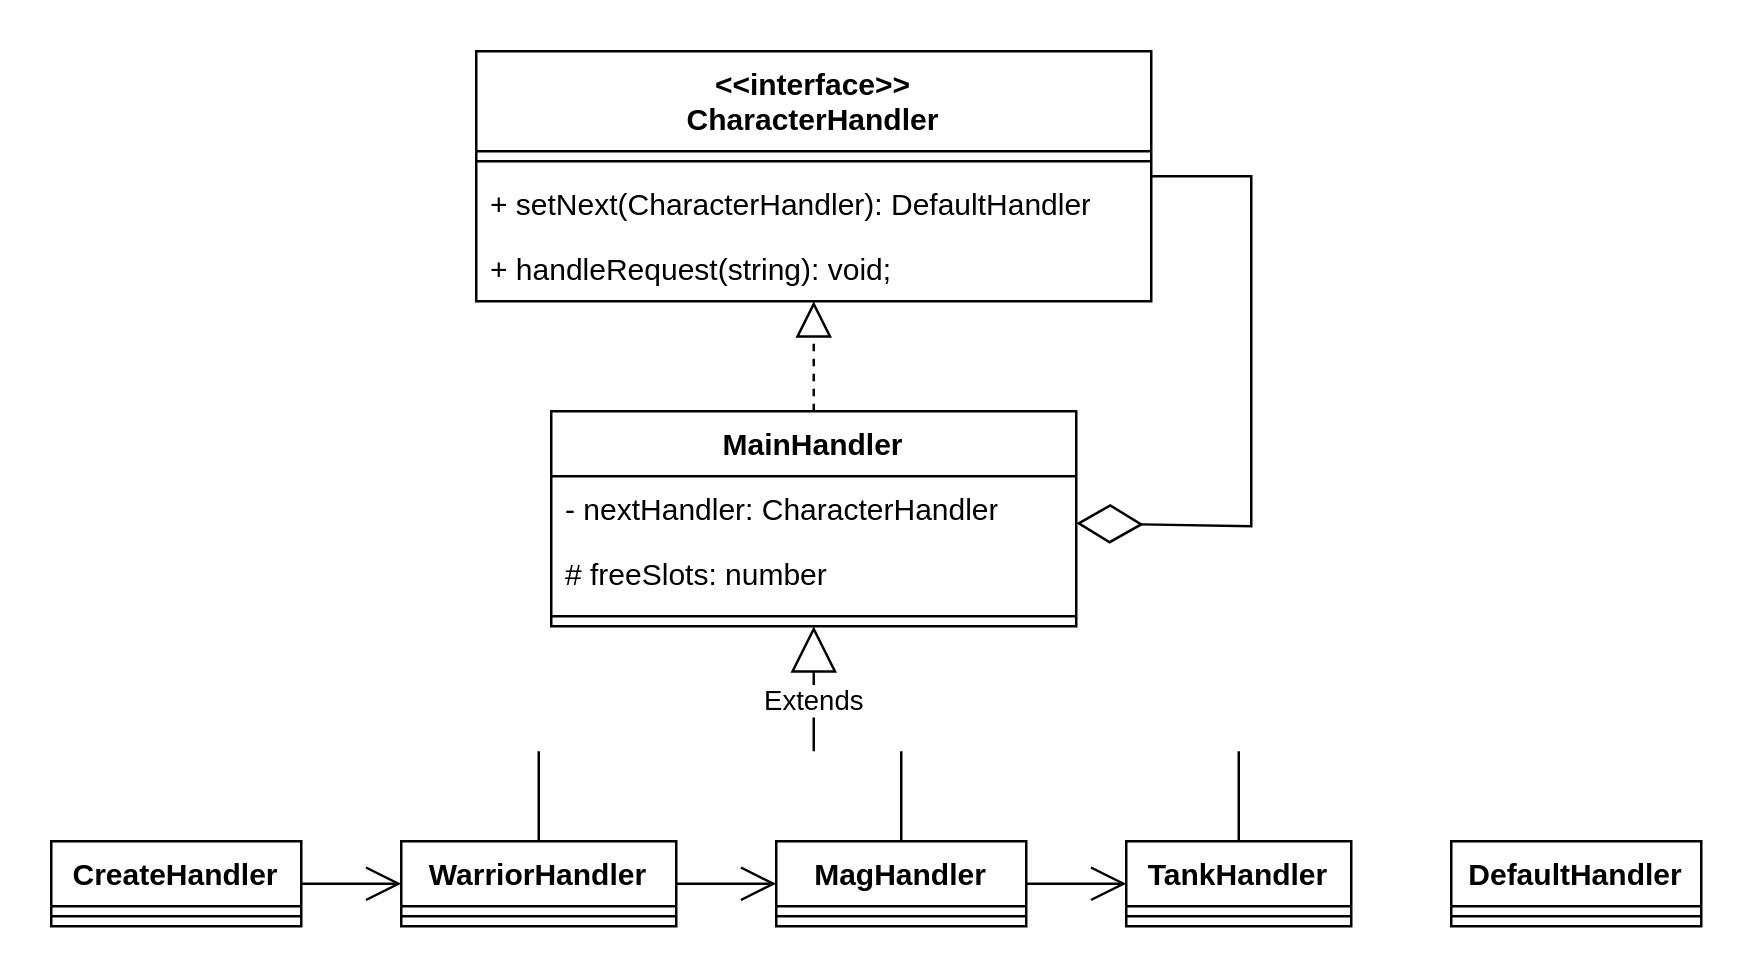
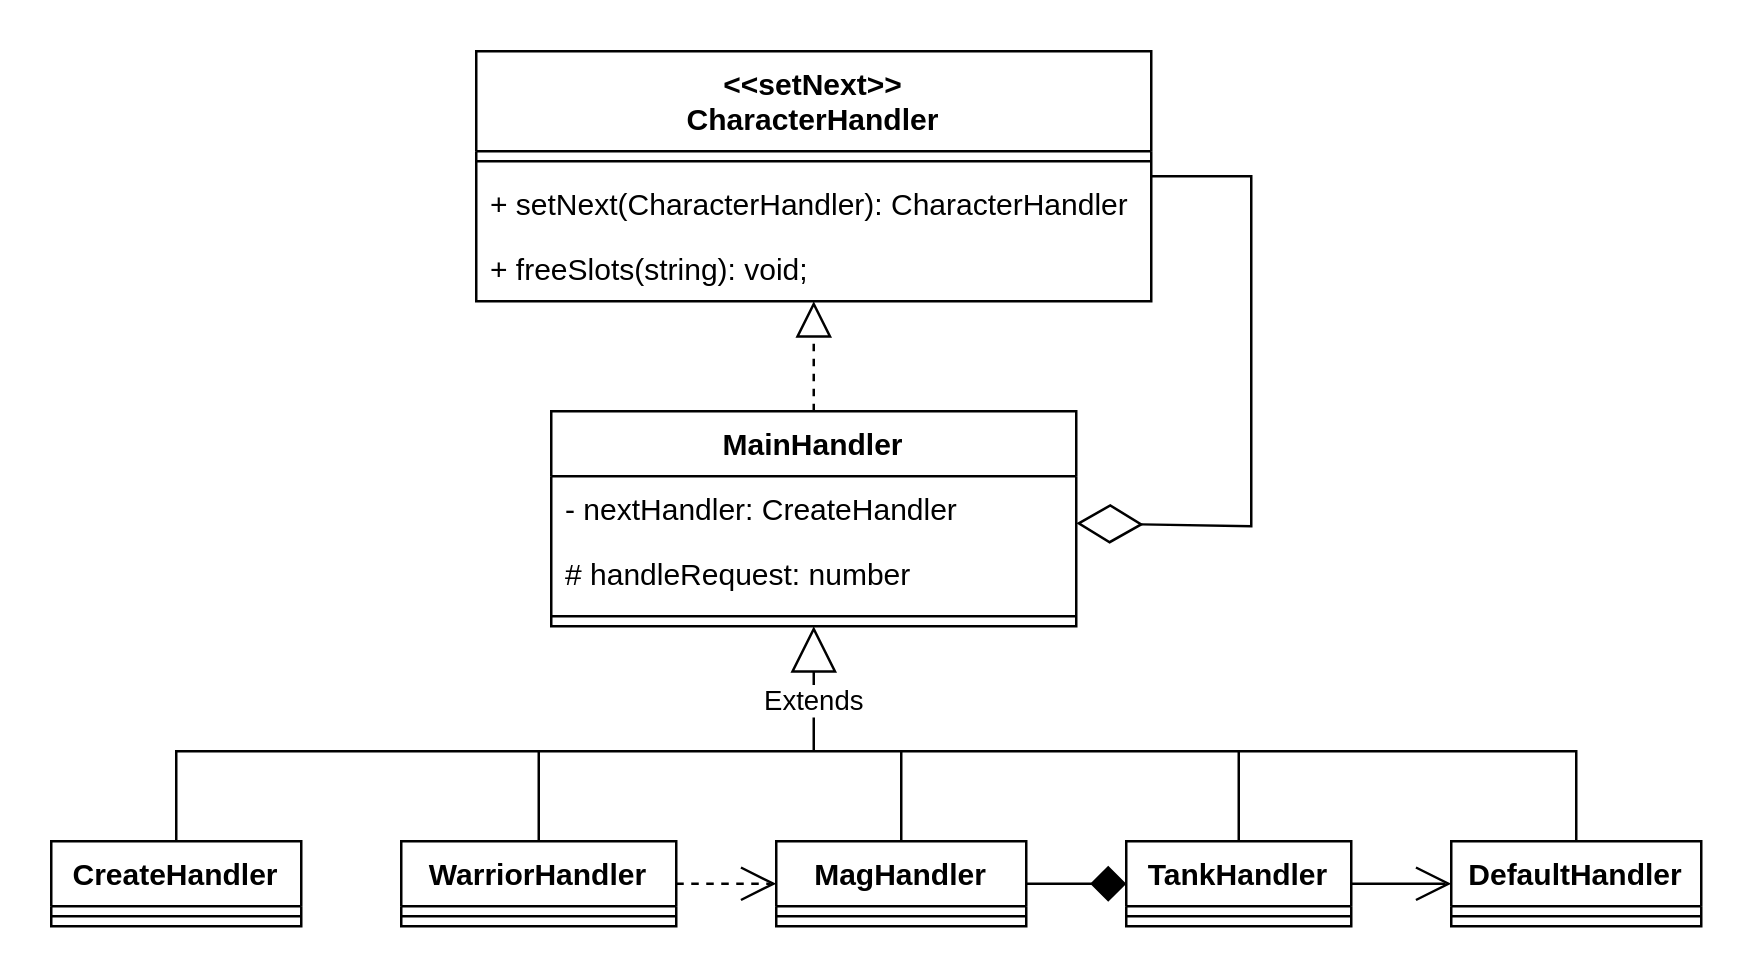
  <mxCell id="0" />
  <mxCell id="1" parent="0" />
- <mxCell id="2" value="&amp;lt;&amp;lt;interface&amp;gt;&amp;gt;&lt;br&gt;CharacterHandler" style="swimlane;fontStyle=1;align=center;verticalAlign=top;childLayout=stackLayout;horizontal=1;startSize=40;horizontalStack=0;resizeParent=1;resizeParentMax=0;resizeLast=0;collapsible=1;marginBottom=0;whiteSpace=wrap;html=1;" parent="1" vertex="1"><mxGeometry x="190" y="20" width="270" height="100" as="geometry" /></mxCell>
+ <mxCell id="2" value="&amp;lt;&amp;lt;setNext&amp;gt;&amp;gt;&lt;br&gt;CharacterHandler" style="swimlane;fontStyle=1;align=center;verticalAlign=top;childLayout=stackLayout;horizontal=1;startSize=40;horizontalStack=0;resizeParent=1;resizeParentMax=0;resizeLast=0;collapsible=1;marginBottom=0;whiteSpace=wrap;html=1;" parent="1" vertex="1"><mxGeometry x="190" y="20" width="270" height="100" as="geometry" /></mxCell>
  <mxCell id="3" value="" style="line;strokeWidth=1;fillColor=none;align=left;verticalAlign=middle;spacingTop=-1;spacingLeft=3;spacingRight=3;rotatable=0;labelPosition=right;points=[];portConstraint=eastwest;strokeColor=inherit;" parent="2" vertex="1"><mxGeometry y="40" width="270" height="8" as="geometry" /></mxCell>
- <mxCell id="4" value="+ setNext(CharacterHandler): DefaultHandler" style="text;strokeColor=none;fillColor=none;align=left;verticalAlign=top;spacingLeft=4;spacingRight=4;overflow=hidden;rotatable=0;points=[[0,0.5],[1,0.5]];portConstraint=eastwest;whiteSpace=wrap;html=1;" parent="2" vertex="1"><mxGeometry y="48" width="270" height="26" as="geometry" /></mxCell>
- <mxCell id="5" value="+ handleRequest(string): void;" style="text;strokeColor=none;fillColor=none;align=left;verticalAlign=top;spacingLeft=4;spacingRight=4;overflow=hidden;rotatable=0;points=[[0,0.5],[1,0.5]];portConstraint=eastwest;whiteSpace=wrap;html=1;" vertex="1" parent="2"><mxGeometry y="74" width="270" height="26" as="geometry" /></mxCell>
+ <mxCell id="4" value="+ setNext(CharacterHandler): CharacterHandler" style="text;strokeColor=none;fillColor=none;align=left;verticalAlign=top;spacingLeft=4;spacingRight=4;overflow=hidden;rotatable=0;points=[[0,0.5],[1,0.5]];portConstraint=eastwest;whiteSpace=wrap;html=1;" parent="2" vertex="1"><mxGeometry y="48" width="270" height="26" as="geometry" /></mxCell>
+ <mxCell id="5" value="+ freeSlots(string): void;" style="text;strokeColor=none;fillColor=none;align=left;verticalAlign=top;spacingLeft=4;spacingRight=4;overflow=hidden;rotatable=0;points=[[0,0.5],[1,0.5]];portConstraint=eastwest;whiteSpace=wrap;html=1;" vertex="1" parent="2"><mxGeometry y="74" width="270" height="26" as="geometry" /></mxCell>
  <mxCell id="6" value="MainHandler" style="swimlane;fontStyle=1;align=center;verticalAlign=top;childLayout=stackLayout;horizontal=1;startSize=26;horizontalStack=0;resizeParent=1;resizeParentMax=0;resizeLast=0;collapsible=1;marginBottom=0;whiteSpace=wrap;html=1;" vertex="1" parent="1"><mxGeometry x="220" y="164" width="210" height="86" as="geometry"><mxRectangle x="280" y="264" width="110" height="30" as="alternateBounds" /></mxGeometry></mxCell>
- <mxCell id="7" value="- nextHandler: CharacterHandler" style="text;strokeColor=none;fillColor=none;align=left;verticalAlign=top;spacingLeft=4;spacingRight=4;overflow=hidden;rotatable=0;points=[[0,0.5],[1,0.5]];portConstraint=eastwest;whiteSpace=wrap;html=1;" vertex="1" parent="6"><mxGeometry y="26" width="210" height="26" as="geometry" /></mxCell>
- <mxCell id="8" value="# freeSlots: number" style="text;strokeColor=none;fillColor=none;align=left;verticalAlign=top;spacingLeft=4;spacingRight=4;overflow=hidden;rotatable=0;points=[[0,0.5],[1,0.5]];portConstraint=eastwest;whiteSpace=wrap;html=1;" vertex="1" parent="6"><mxGeometry y="52" width="210" height="26" as="geometry" /></mxCell>
+ <mxCell id="7" value="- nextHandler: CreateHandler" style="text;strokeColor=none;fillColor=none;align=left;verticalAlign=top;spacingLeft=4;spacingRight=4;overflow=hidden;rotatable=0;points=[[0,0.5],[1,0.5]];portConstraint=eastwest;whiteSpace=wrap;html=1;" vertex="1" parent="6"><mxGeometry y="26" width="210" height="26" as="geometry" /></mxCell>
+ <mxCell id="8" value="# handleRequest: number" style="text;strokeColor=none;fillColor=none;align=left;verticalAlign=top;spacingLeft=4;spacingRight=4;overflow=hidden;rotatable=0;points=[[0,0.5],[1,0.5]];portConstraint=eastwest;whiteSpace=wrap;html=1;" vertex="1" parent="6"><mxGeometry y="52" width="210" height="26" as="geometry" /></mxCell>
  <mxCell id="9" value="" style="line;strokeWidth=1;fillColor=none;align=left;verticalAlign=middle;spacingTop=-1;spacingLeft=3;spacingRight=3;rotatable=0;labelPosition=right;points=[];portConstraint=eastwest;strokeColor=inherit;" vertex="1" parent="6"><mxGeometry y="78" width="210" height="8" as="geometry" /></mxCell>
  <mxCell id="10" value="CreateHandler" style="swimlane;fontStyle=1;align=center;verticalAlign=top;childLayout=stackLayout;horizontal=1;startSize=26;horizontalStack=0;resizeParent=1;resizeParentMax=0;resizeLast=0;collapsible=1;marginBottom=0;whiteSpace=wrap;html=1;" vertex="1" parent="1"><mxGeometry x="20" y="336" width="100" height="34" as="geometry" /></mxCell>
  <mxCell id="11" value="" style="line;strokeWidth=1;fillColor=none;align=left;verticalAlign=middle;spacingTop=-1;spacingLeft=3;spacingRight=3;rotatable=0;labelPosition=right;points=[];portConstraint=eastwest;strokeColor=inherit;" vertex="1" parent="10"><mxGeometry y="26" width="100" height="8" as="geometry" /></mxCell>
  <mxCell id="12" value="WarriorHandler" style="swimlane;fontStyle=1;align=center;verticalAlign=top;childLayout=stackLayout;horizontal=1;startSize=26;horizontalStack=0;resizeParent=1;resizeParentMax=0;resizeLast=0;collapsible=1;marginBottom=0;whiteSpace=wrap;html=1;" vertex="1" parent="1"><mxGeometry x="160" y="336" width="110" height="34" as="geometry" /></mxCell>
  <mxCell id="13" value="" style="line;strokeWidth=1;fillColor=none;align=left;verticalAlign=middle;spacingTop=-1;spacingLeft=3;spacingRight=3;rotatable=0;labelPosition=right;points=[];portConstraint=eastwest;strokeColor=inherit;" vertex="1" parent="12"><mxGeometry y="26" width="110" height="8" as="geometry" /></mxCell>
  <mxCell id="14" value="MagHandler" style="swimlane;fontStyle=1;align=center;verticalAlign=top;childLayout=stackLayout;horizontal=1;startSize=26;horizontalStack=0;resizeParent=1;resizeParentMax=0;resizeLast=0;collapsible=1;marginBottom=0;whiteSpace=wrap;html=1;" vertex="1" parent="1"><mxGeometry x="310" y="336" width="100" height="34" as="geometry"><mxRectangle x="370" y="436" width="110" height="30" as="alternateBounds" /></mxGeometry></mxCell>
  <mxCell id="15" value="" style="line;strokeWidth=1;fillColor=none;align=left;verticalAlign=middle;spacingTop=-1;spacingLeft=3;spacingRight=3;rotatable=0;labelPosition=right;points=[];portConstraint=eastwest;strokeColor=inherit;" vertex="1" parent="14"><mxGeometry y="26" width="100" height="8" as="geometry" /></mxCell>
  <mxCell id="16" value="TankHandler" style="swimlane;fontStyle=1;align=center;verticalAlign=top;childLayout=stackLayout;horizontal=1;startSize=26;horizontalStack=0;resizeParent=1;resizeParentMax=0;resizeLast=0;collapsible=1;marginBottom=0;whiteSpace=wrap;html=1;" vertex="1" parent="1"><mxGeometry x="450" y="336" width="90" height="34" as="geometry" /></mxCell>
  <mxCell id="17" value="" style="line;strokeWidth=1;fillColor=none;align=left;verticalAlign=middle;spacingTop=-1;spacingLeft=3;spacingRight=3;rotatable=0;labelPosition=right;points=[];portConstraint=eastwest;strokeColor=inherit;" vertex="1" parent="16"><mxGeometry y="26" width="90" height="8" as="geometry" /></mxCell>
  <mxCell id="18" value="DefaultHandler" style="swimlane;fontStyle=1;align=center;verticalAlign=top;childLayout=stackLayout;horizontal=1;startSize=26;horizontalStack=0;resizeParent=1;resizeParentMax=0;resizeLast=0;collapsible=1;marginBottom=0;whiteSpace=wrap;html=1;" vertex="1" parent="1"><mxGeometry x="580" y="336" width="100" height="34" as="geometry" /></mxCell>
  <mxCell id="19" value="" style="line;strokeWidth=1;fillColor=none;align=left;verticalAlign=middle;spacingTop=-1;spacingLeft=3;spacingRight=3;rotatable=0;labelPosition=right;points=[];portConstraint=eastwest;strokeColor=inherit;" vertex="1" parent="18"><mxGeometry y="26" width="100" height="8" as="geometry" /></mxCell>
  <mxCell id="20" value="Extends" style="endArrow=block;endSize=16;endFill=0;html=1;rounded=0;" edge="1" parent="1" target="6"><mxGeometry x="-0.2" width="160" relative="1" as="geometry"><mxPoint x="325" y="300" as="sourcePoint" /><mxPoint x="150" y="146.5" as="targetPoint" /><mxPoint as="offset" /></mxGeometry></mxCell>
  <mxCell id="21" value="" style="endArrow=block;dashed=1;endFill=0;endSize=12;html=1;rounded=0;" edge="1" parent="1" source="6" target="2"><mxGeometry width="160" relative="1" as="geometry"><mxPoint x="-40" y="260" as="sourcePoint" /><mxPoint x="120" y="260" as="targetPoint" /></mxGeometry></mxCell>
+ <mxCell id="22" value="" style="endArrow=none;html=1;rounded=0;" edge="1" parent="1" source="10" target="18"><mxGeometry width="50" height="50" relative="1" as="geometry"><mxPoint x="30" y="270" as="sourcePoint" /><mxPoint x="630" y="310" as="targetPoint" /><Array as="points"><mxPoint x="70" y="300" /><mxPoint x="630" y="300" /></Array></mxGeometry></mxCell>
  <mxCell id="23" value="" style="endArrow=none;html=1;rounded=0;" edge="1" parent="1" target="12"><mxGeometry width="50" height="50" relative="1" as="geometry"><mxPoint x="215" y="300" as="sourcePoint" /><mxPoint x="90" y="200" as="targetPoint" /></mxGeometry></mxCell>
  <mxCell id="24" value="" style="endArrow=none;html=1;rounded=0;" edge="1" parent="1" source="14"><mxGeometry width="50" height="50" relative="1" as="geometry"><mxPoint x="225" y="310" as="sourcePoint" /><mxPoint x="360" y="300" as="targetPoint" /></mxGeometry></mxCell>
  <mxCell id="25" value="" style="endArrow=none;html=1;rounded=0;" edge="1" parent="1" source="16"><mxGeometry width="50" height="50" relative="1" as="geometry"><mxPoint x="235" y="320" as="sourcePoint" /><mxPoint x="495" y="300" as="targetPoint" /></mxGeometry></mxCell>
  <mxCell id="26" value="" style="endArrow=diamondThin;endFill=0;endSize=24;html=1;rounded=0;" edge="1" parent="1" source="2" target="6"><mxGeometry width="160" relative="1" as="geometry"><mxPoint x="540" y="50" as="sourcePoint" /><mxPoint x="140" y="190" as="targetPoint" /><Array as="points"><mxPoint x="500" y="70" /><mxPoint x="500" y="210" /></Array></mxGeometry></mxCell>
- <mxCell id="27" value="" style="endArrow=open;endFill=1;endSize=12;html=1;rounded=0;" edge="1" parent="1" source="10" target="12"><mxGeometry width="160" relative="1" as="geometry"><mxPoint x="50" y="420" as="sourcePoint" /><mxPoint x="210" y="420" as="targetPoint" /></mxGeometry></mxCell>
- <mxCell id="28" value="" style="endArrow=open;endFill=1;endSize=12;html=1;rounded=0;" edge="1" parent="1" source="12" target="14"><mxGeometry width="160" relative="1" as="geometry"><mxPoint x="130" y="363" as="sourcePoint" /><mxPoint x="240" y="400" as="targetPoint" /></mxGeometry></mxCell>
- <mxCell id="29" value="" style="endArrow=open;endFill=1;endSize=12;html=1;rounded=0;" edge="1" parent="1" source="14" target="16"><mxGeometry width="160" relative="1" as="geometry"><mxPoint x="140" y="373" as="sourcePoint" /><mxPoint x="180" y="373" as="targetPoint" /></mxGeometry></mxCell>
+ <mxCell id="28" value="" style="endArrow=open;endFill=1;endSize=12;html=1;rounded=0;dashed=1;" edge="1" parent="1" source="12" target="14"><mxGeometry width="160" relative="1" as="geometry"><mxPoint x="130" y="363" as="sourcePoint" /><mxPoint x="240" y="400" as="targetPoint" /></mxGeometry></mxCell>
+ <mxCell id="29" value="" style="endArrow=diamond;endFill=1;endSize=12;html=1;rounded=0;" edge="1" parent="1" source="14" target="16"><mxGeometry width="160" relative="1" as="geometry"><mxPoint x="140" y="373" as="sourcePoint" /><mxPoint x="180" y="373" as="targetPoint" /></mxGeometry></mxCell>
+ <mxCell id="30" value="" style="endArrow=open;endFill=1;endSize=12;html=1;rounded=0;" edge="1" parent="1" source="16" target="18"><mxGeometry width="160" relative="1" as="geometry"><mxPoint x="150" y="383" as="sourcePoint" /><mxPoint x="190" y="383" as="targetPoint" /></mxGeometry></mxCell>
